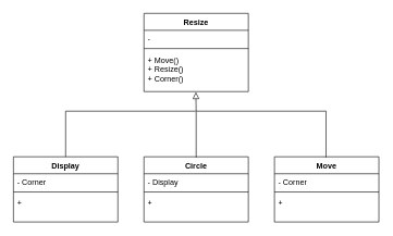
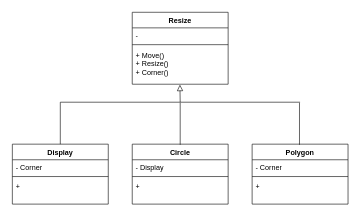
  <mxCell id="0" />
  <mxCell id="1" parent="0" />
  <mxCell id="2" value="Display" style="swimlane;fontStyle=1;align=center;verticalAlign=top;childLayout=stackLayout;horizontal=1;startSize=26;horizontalStack=0;resizeParent=1;resizeParentMax=0;resizeLast=0;collapsible=1;marginBottom=0;whiteSpace=wrap;html=1;" vertex="1" parent="1"><mxGeometry x="20" y="240" width="160" height="100" as="geometry" /></mxCell>
  <mxCell id="3" value="- Corner" style="text;strokeColor=none;fillColor=none;align=left;verticalAlign=top;spacingLeft=4;spacingRight=4;overflow=hidden;rotatable=0;points=[[0,0.5],[1,0.5]];portConstraint=eastwest;whiteSpace=wrap;html=1;" vertex="1" parent="2"><mxGeometry y="26" width="160" height="24" as="geometry" /></mxCell>
  <mxCell id="4" value="" style="line;strokeWidth=1;fillColor=none;align=left;verticalAlign=middle;spacingTop=-1;spacingLeft=3;spacingRight=3;rotatable=0;labelPosition=right;points=[];portConstraint=eastwest;strokeColor=inherit;" vertex="1" parent="2"><mxGeometry y="50" width="160" height="8" as="geometry" /></mxCell>
  <mxCell id="5" value="+" style="text;strokeColor=none;fillColor=none;align=left;verticalAlign=top;spacingLeft=4;spacingRight=4;overflow=hidden;rotatable=0;points=[[0,0.5],[1,0.5]];portConstraint=eastwest;whiteSpace=wrap;html=1;" vertex="1" parent="2"><mxGeometry y="58" width="160" height="42" as="geometry" /></mxCell>
  <mxCell id="6" value="Circle" style="swimlane;fontStyle=1;align=center;verticalAlign=top;childLayout=stackLayout;horizontal=1;startSize=26;horizontalStack=0;resizeParent=1;resizeParentMax=0;resizeLast=0;collapsible=1;marginBottom=0;whiteSpace=wrap;html=1;" vertex="1" parent="1"><mxGeometry x="220" y="240" width="160" height="100" as="geometry" /></mxCell>
  <mxCell id="7" value="- Display" style="text;strokeColor=none;fillColor=none;align=left;verticalAlign=top;spacingLeft=4;spacingRight=4;overflow=hidden;rotatable=0;points=[[0,0.5],[1,0.5]];portConstraint=eastwest;whiteSpace=wrap;html=1;" vertex="1" parent="6"><mxGeometry y="26" width="160" height="24" as="geometry" /></mxCell>
  <mxCell id="8" value="" style="line;strokeWidth=1;fillColor=none;align=left;verticalAlign=middle;spacingTop=-1;spacingLeft=3;spacingRight=3;rotatable=0;labelPosition=right;points=[];portConstraint=eastwest;strokeColor=inherit;" vertex="1" parent="6"><mxGeometry y="50" width="160" height="8" as="geometry" /></mxCell>
  <mxCell id="9" value="+" style="text;strokeColor=none;fillColor=none;align=left;verticalAlign=top;spacingLeft=4;spacingRight=4;overflow=hidden;rotatable=0;points=[[0,0.5],[1,0.5]];portConstraint=eastwest;whiteSpace=wrap;html=1;" vertex="1" parent="6"><mxGeometry y="58" width="160" height="42" as="geometry" /></mxCell>
- <mxCell id="10" value="Move" style="swimlane;fontStyle=1;align=center;verticalAlign=top;childLayout=stackLayout;horizontal=1;startSize=26;horizontalStack=0;resizeParent=1;resizeParentMax=0;resizeLast=0;collapsible=1;marginBottom=0;whiteSpace=wrap;html=1;" vertex="1" parent="1"><mxGeometry x="420" y="240" width="160" height="100" as="geometry" /></mxCell>
+ <mxCell id="10" value="Polygon" style="swimlane;fontStyle=1;align=center;verticalAlign=top;childLayout=stackLayout;horizontal=1;startSize=26;horizontalStack=0;resizeParent=1;resizeParentMax=0;resizeLast=0;collapsible=1;marginBottom=0;whiteSpace=wrap;html=1;" vertex="1" parent="1"><mxGeometry x="420" y="240" width="160" height="100" as="geometry" /></mxCell>
  <mxCell id="11" value="- Corner" style="text;strokeColor=none;fillColor=none;align=left;verticalAlign=top;spacingLeft=4;spacingRight=4;overflow=hidden;rotatable=0;points=[[0,0.5],[1,0.5]];portConstraint=eastwest;whiteSpace=wrap;html=1;" vertex="1" parent="10"><mxGeometry y="26" width="160" height="24" as="geometry" /></mxCell>
  <mxCell id="12" value="" style="line;strokeWidth=1;fillColor=none;align=left;verticalAlign=middle;spacingTop=-1;spacingLeft=3;spacingRight=3;rotatable=0;labelPosition=right;points=[];portConstraint=eastwest;strokeColor=inherit;" vertex="1" parent="10"><mxGeometry y="50" width="160" height="8" as="geometry" /></mxCell>
  <mxCell id="13" value="+" style="text;strokeColor=none;fillColor=none;align=left;verticalAlign=top;spacingLeft=4;spacingRight=4;overflow=hidden;rotatable=0;points=[[0,0.5],[1,0.5]];portConstraint=eastwest;whiteSpace=wrap;html=1;" vertex="1" parent="10"><mxGeometry y="58" width="160" height="42" as="geometry" /></mxCell>
  <mxCell id="14" value="Resize" style="swimlane;fontStyle=1;align=center;verticalAlign=top;childLayout=stackLayout;horizontal=1;startSize=26;horizontalStack=0;resizeParent=1;resizeParentMax=0;resizeLast=0;collapsible=1;marginBottom=0;whiteSpace=wrap;html=1;" vertex="1" parent="1"><mxGeometry x="220" y="20" width="160" height="120" as="geometry" /></mxCell>
  <mxCell id="15" value="-" style="text;strokeColor=none;fillColor=none;align=left;verticalAlign=top;spacingLeft=4;spacingRight=4;overflow=hidden;rotatable=0;points=[[0,0.5],[1,0.5]];portConstraint=eastwest;whiteSpace=wrap;html=1;" vertex="1" parent="14"><mxGeometry y="26" width="160" height="24" as="geometry" /></mxCell>
  <mxCell id="16" value="" style="line;strokeWidth=1;fillColor=none;align=left;verticalAlign=middle;spacingTop=-1;spacingLeft=3;spacingRight=3;rotatable=0;labelPosition=right;points=[];portConstraint=eastwest;strokeColor=inherit;" vertex="1" parent="14"><mxGeometry y="50" width="160" height="8" as="geometry" /></mxCell>
  <mxCell id="17" value="+ Move()&lt;div&gt;+ Resize()&lt;/div&gt;&lt;div&gt;+ Corner()&lt;/div&gt;" style="text;strokeColor=none;fillColor=none;align=left;verticalAlign=top;spacingLeft=4;spacingRight=4;overflow=hidden;rotatable=0;points=[[0,0.5],[1,0.5]];portConstraint=eastwest;whiteSpace=wrap;html=1;" vertex="1" parent="14"><mxGeometry y="58" width="160" height="62" as="geometry" /></mxCell>
  <mxCell id="18" value="" style="endArrow=block;html=1;rounded=0;align=center;verticalAlign=bottom;endFill=0;labelBackgroundColor=none;endSize=8;entryX=0.497;entryY=1.013;entryDx=0;entryDy=0;entryPerimeter=0;" edge="1" parent="1" target="17"><mxGeometry relative="1" as="geometry"><mxPoint x="300" y="170" as="sourcePoint" /><mxPoint x="130" y="110" as="targetPoint" /></mxGeometry></mxCell>
  <mxCell id="19" value="" style="endArrow=none;html=1;rounded=0;" edge="1" parent="1"><mxGeometry width="50" height="50" relative="1" as="geometry"><mxPoint x="100" y="170" as="sourcePoint" /><mxPoint x="500" y="170" as="targetPoint" /></mxGeometry></mxCell>
  <mxCell id="20" value="" style="endArrow=none;html=1;rounded=0;exitX=0.5;exitY=0;exitDx=0;exitDy=0;" edge="1" parent="1" source="2"><mxGeometry width="50" height="50" relative="1" as="geometry"><mxPoint x="240" y="290" as="sourcePoint" /><mxPoint x="100" y="170" as="targetPoint" /></mxGeometry></mxCell>
  <mxCell id="21" value="" style="endArrow=none;html=1;rounded=0;exitX=0.5;exitY=0;exitDx=0;exitDy=0;" edge="1" parent="1"><mxGeometry width="50" height="50" relative="1" as="geometry"><mxPoint x="300" y="241" as="sourcePoint" /><mxPoint x="300" y="171" as="targetPoint" /></mxGeometry></mxCell>
  <mxCell id="22" value="" style="endArrow=none;html=1;rounded=0;exitX=0.5;exitY=0;exitDx=0;exitDy=0;" edge="1" parent="1"><mxGeometry width="50" height="50" relative="1" as="geometry"><mxPoint x="499" y="241" as="sourcePoint" /><mxPoint x="499" y="171" as="targetPoint" /></mxGeometry></mxCell>
